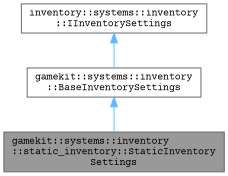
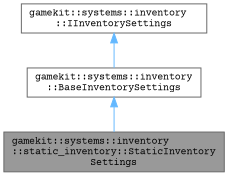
  digraph {
    fontname="Courier Prime"
    node [color=gray40 fillcolor=white fontname="Courier Prime" fontsize=10 shape=box style=filled]
    edge [color=steelblue1 dir=back fontname="Courier Prime" fontsize=10 labelfontname=Helvetica labelfontsize=10 style=solid]
    n1 [fillcolor=grey60 fontcolor=black height=0.2 label="gamekit::systems::inventory\l::static_inventory::StaticInventory\lSettings" width=0.4]
    n2 [height=0.2 label="gamekit::systems::inventory\l::BaseInventorySettings" width=0.4]
-   n3 [height=0.2 label="inventory::systems::inventory\l::IInventorySettings" width=0.4]
+   n3 [height=0.2 label="gamekit::systems::inventory\l::IInventorySettings" width=0.4]
    n2 -> n1
    n3 -> n2
  }
